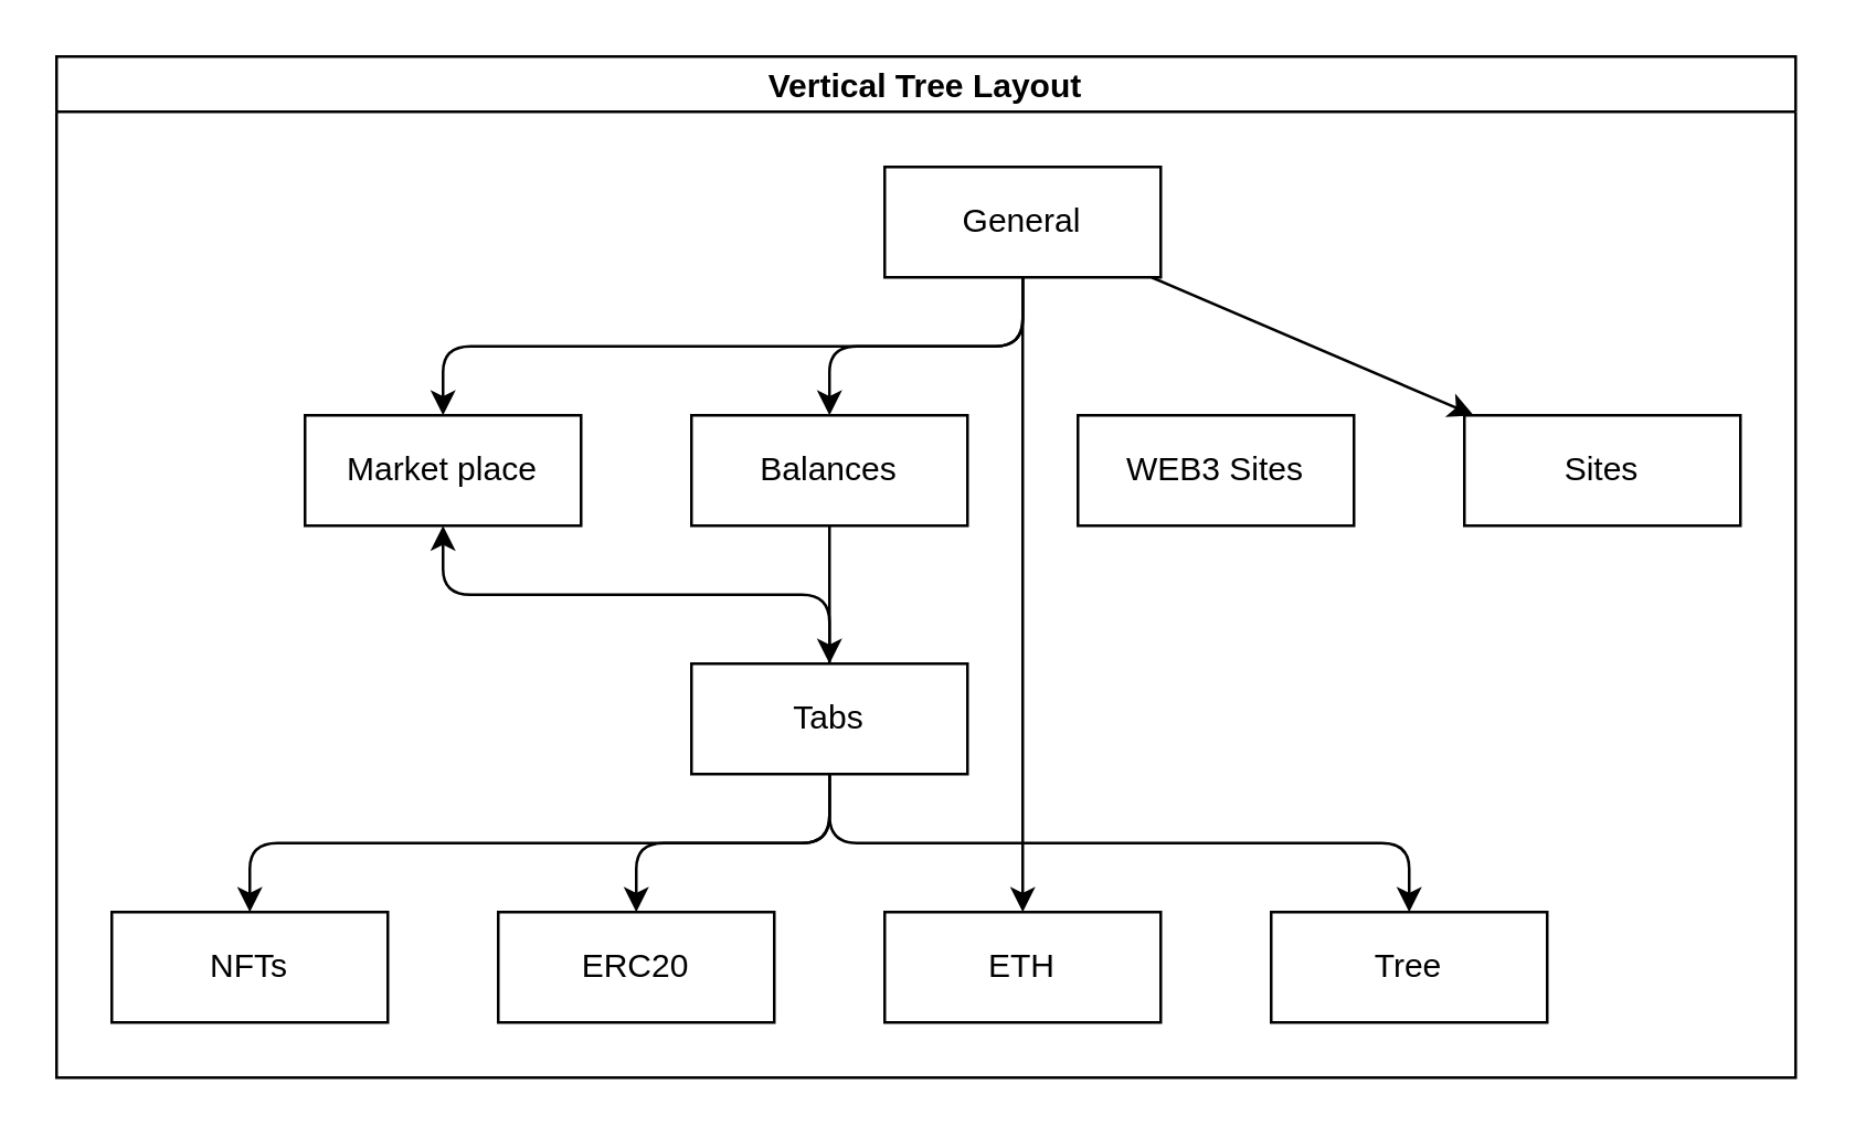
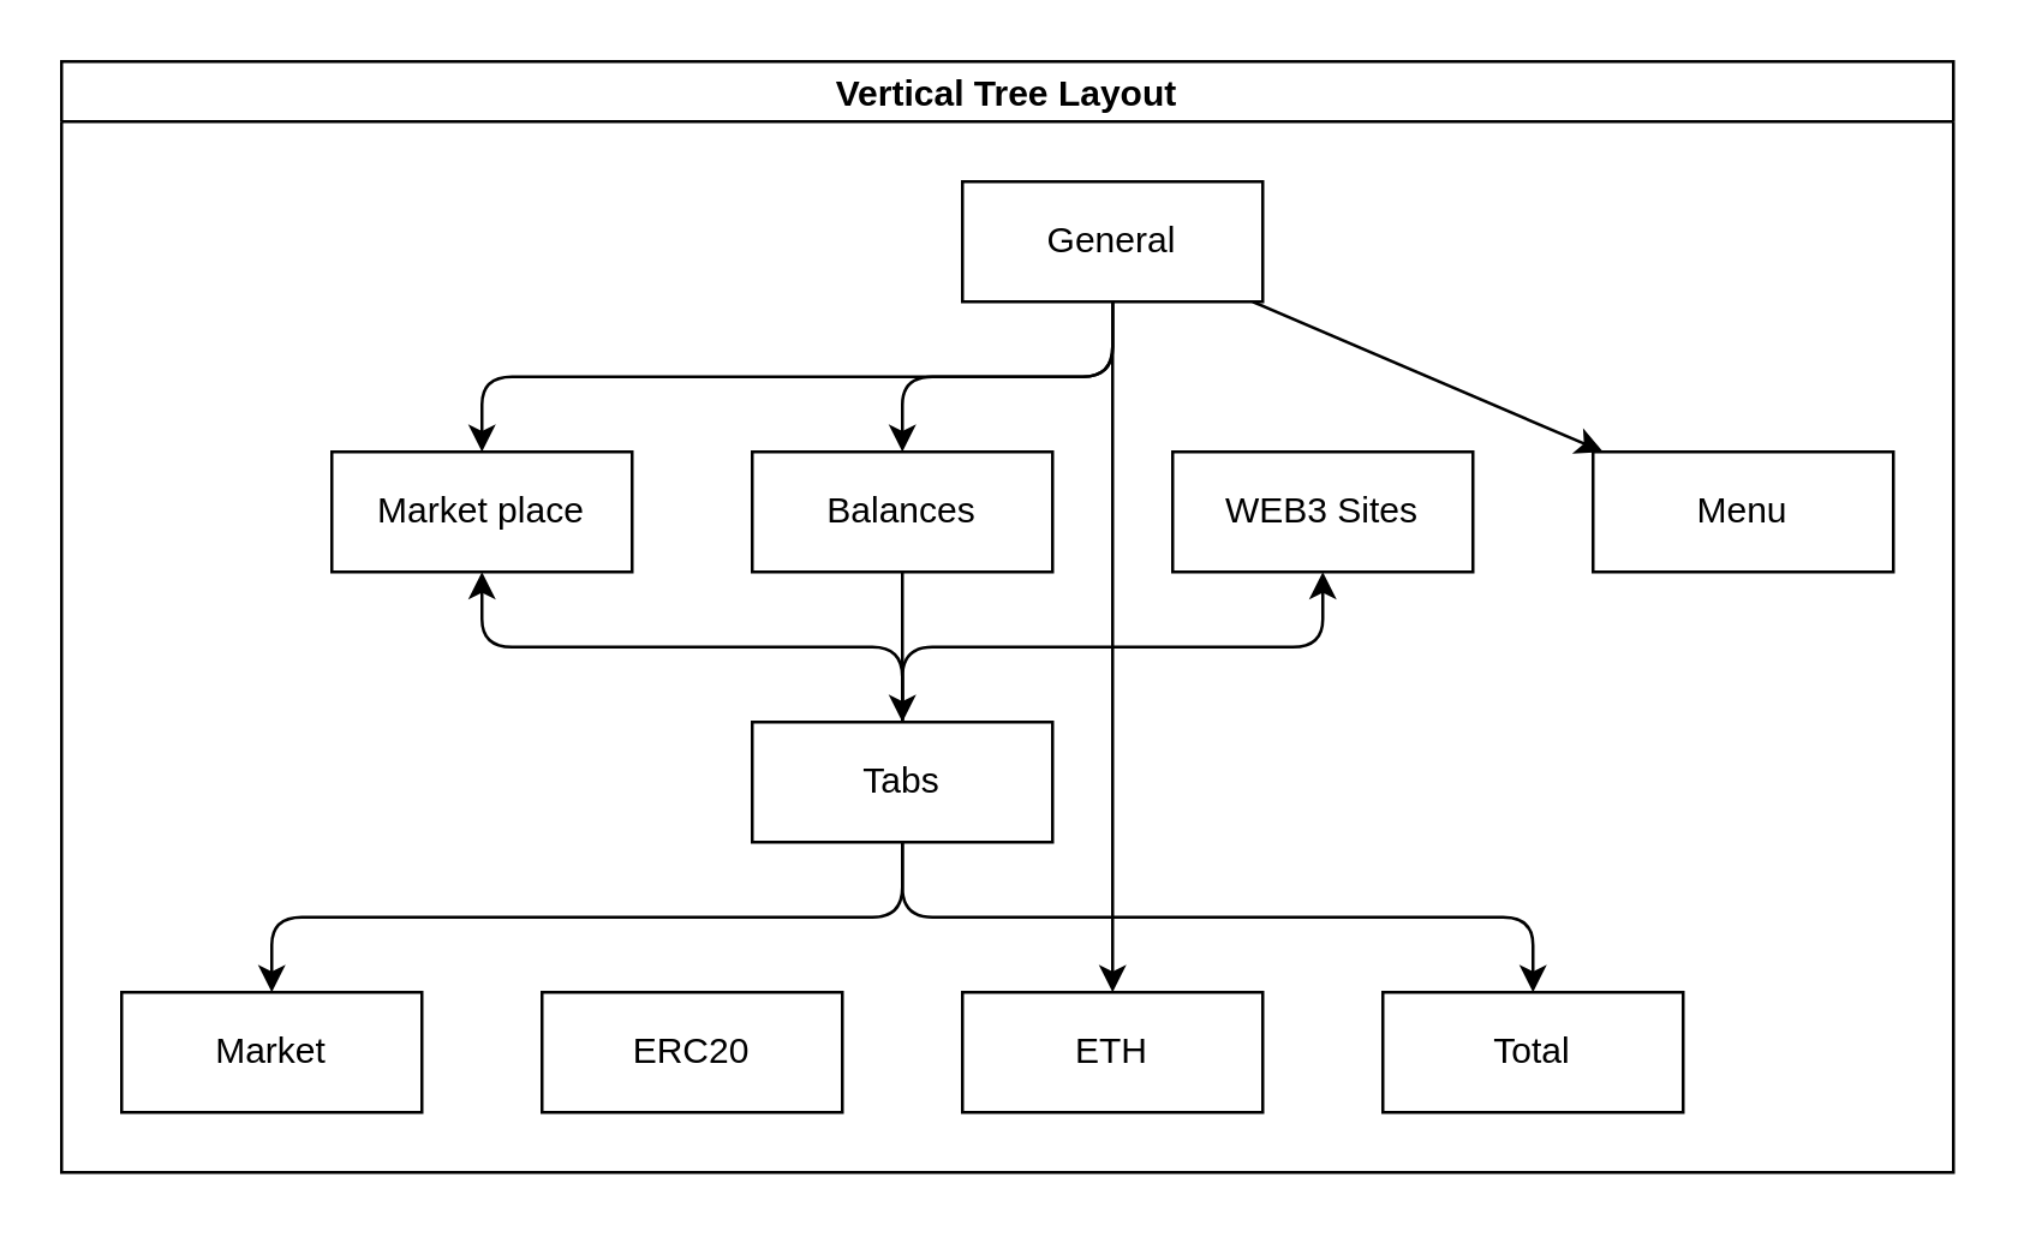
  <mxCell id="0" />
  <mxCell id="1" parent="0" />
  <mxCell id="2" value="Vertical Tree Layout" style="swimlane;startSize=20;horizontal=1;childLayout=treeLayout;horizontalTree=0;resizable=0;containerType=tree;fontSize=12;" vertex="1" parent="1"><mxGeometry x="20" y="20" width="630" height="370" as="geometry" /></mxCell>
  <mxCell id="3" value="General" style="whiteSpace=wrap;html=1;" vertex="1" parent="2"><mxGeometry x="300" y="40" width="100" height="40" as="geometry" /></mxCell>
  <mxCell id="4" value="WEB3 Sites" style="whiteSpace=wrap;html=1;" vertex="1" parent="2"><mxGeometry x="370" y="130" width="100" height="40" as="geometry" /></mxCell>
  <mxCell id="5" value="" style="edgeStyle=elbowEdgeStyle;elbow=vertical;html=1;rounded=1;curved=0;sourcePerimeterSpacing=0;targetPerimeterSpacing=0;startSize=6;endSize=6;" edge="1" parent="2" source="3" target="17"><mxGeometry relative="1" as="geometry" /></mxCell>
  <mxCell id="6" value="Balances" style="whiteSpace=wrap;html=1;" vertex="1" parent="2"><mxGeometry x="230" y="130" width="100" height="40" as="geometry" /></mxCell>
  <mxCell id="7" value="" style="edgeStyle=elbowEdgeStyle;elbow=vertical;html=1;rounded=1;curved=0;sourcePerimeterSpacing=0;targetPerimeterSpacing=0;startSize=6;endSize=6;" edge="1" parent="2" source="3" target="6"><mxGeometry relative="1" as="geometry" /></mxCell>
  <mxCell id="8" value="" style="edgeStyle=elbowEdgeStyle;elbow=vertical;html=1;rounded=1;curved=0;sourcePerimeterSpacing=0;targetPerimeterSpacing=0;startSize=6;endSize=6;" edge="1" target="9" source="3" parent="2"><mxGeometry relative="1" as="geometry"><mxPoint x="-191" y="140" as="sourcePoint" /></mxGeometry></mxCell>
  <mxCell id="9" value="Market place" style="whiteSpace=wrap;html=1;" vertex="1" parent="2"><mxGeometry x="90" y="130" width="100" height="40" as="geometry" /></mxCell>
  <mxCell id="10" value="" style="edgeStyle=elbowEdgeStyle;elbow=vertical;html=1;rounded=1;curved=0;sourcePerimeterSpacing=0;targetPerimeterSpacing=0;startSize=6;endSize=6;" edge="1" target="11" source="6" parent="2"><mxGeometry relative="1" as="geometry"><mxPoint x="-51" y="140" as="sourcePoint" /></mxGeometry></mxCell>
  <mxCell id="11" value="Tabs" style="whiteSpace=wrap;html=1;" vertex="1" parent="2"><mxGeometry x="230" y="220" width="100" height="40" as="geometry" /></mxCell>
  <mxCell id="12" value="" style="edgeStyle=elbowEdgeStyle;elbow=vertical;html=1;rounded=1;curved=0;sourcePerimeterSpacing=0;targetPerimeterSpacing=0;startSize=6;endSize=6;" edge="1" target="13" source="11" parent="2"><mxGeometry relative="1" as="geometry"><mxPoint x="-51" y="230" as="sourcePoint" /></mxGeometry></mxCell>
- <mxCell id="13" value="NFTs" style="whiteSpace=wrap;html=1;" vertex="1" parent="2"><mxGeometry x="20" y="310" width="100" height="40" as="geometry" /></mxCell>
- <mxCell id="14" value="" style="edgeStyle=elbowEdgeStyle;elbow=vertical;html=1;rounded=1;curved=0;sourcePerimeterSpacing=0;targetPerimeterSpacing=0;startSize=6;endSize=6;" edge="1" target="15" source="11" parent="2"><mxGeometry relative="1" as="geometry"><mxPoint x="145" y="230" as="sourcePoint" /></mxGeometry></mxCell>
+ <mxCell id="13" value="Market" style="whiteSpace=wrap;html=1;" vertex="1" parent="2"><mxGeometry x="20" y="310" width="100" height="40" as="geometry" /></mxCell>
+ <mxCell id="14" value="" style="edgeStyle=elbowEdgeStyle;elbow=vertical;html=1;rounded=1;curved=0;sourcePerimeterSpacing=0;targetPerimeterSpacing=0;startSize=6;endSize=6;" edge="1" target="4" source="11" parent="2"><mxGeometry relative="1" as="geometry"><mxPoint x="145" y="230" as="sourcePoint" /></mxGeometry></mxCell>
  <mxCell id="15" value="ERC20" style="whiteSpace=wrap;html=1;" vertex="1" parent="2"><mxGeometry x="160" y="310" width="100" height="40" as="geometry" /></mxCell>
  <mxCell id="16" value="" style="edgeStyle=elbowEdgeStyle;elbow=vertical;html=1;rounded=1;curved=0;sourcePerimeterSpacing=0;targetPerimeterSpacing=0;startSize=6;endSize=6;" edge="1" target="9" source="11" parent="2"><mxGeometry relative="1" as="geometry"><mxPoint x="145" y="320" as="sourcePoint" /></mxGeometry></mxCell>
  <mxCell id="17" value="ETH" style="whiteSpace=wrap;html=1;" vertex="1" parent="2"><mxGeometry x="300" y="310" width="100" height="40" as="geometry" /></mxCell>
  <mxCell id="18" value="" style="edgeStyle=elbowEdgeStyle;elbow=vertical;html=1;rounded=1;curved=0;sourcePerimeterSpacing=0;targetPerimeterSpacing=0;startSize=6;endSize=6;" edge="1" target="19" source="11" parent="2"><mxGeometry relative="1" as="geometry"><mxPoint x="145" y="320" as="sourcePoint" /></mxGeometry></mxCell>
- <mxCell id="19" value="Tree" style="whiteSpace=wrap;html=1;" vertex="1" parent="2"><mxGeometry x="440" y="310" width="100" height="40" as="geometry" /></mxCell>
+ <mxCell id="19" value="Total" style="whiteSpace=wrap;html=1;" vertex="1" parent="2"><mxGeometry x="440" y="310" width="100" height="40" as="geometry" /></mxCell>
  <mxCell id="20" value="" style="edgeStyle=none;html=1;" edge="1" source="3" target="21" parent="2"><mxGeometry relative="1" as="geometry" /></mxCell>
- <mxCell id="21" value="Sites&lt;br&gt;" style="whiteSpace=wrap;html=1;" vertex="1" parent="2"><mxGeometry x="510" y="130" width="100" height="40" as="geometry" /></mxCell>
+ <mxCell id="21" value="Menu&lt;br&gt;" style="whiteSpace=wrap;html=1;" vertex="1" parent="2"><mxGeometry x="510" y="130" width="100" height="40" as="geometry" /></mxCell>
